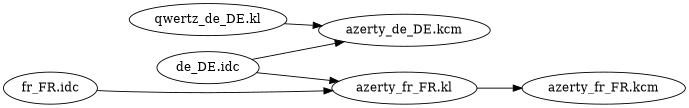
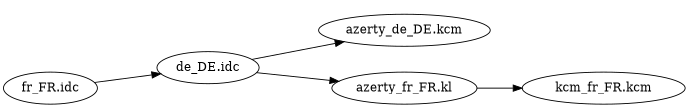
  digraph {
    rankdir=LR
    n1 [label="de_DE.idc"]
    n2 [label="azerty_de_DE.kcm"]
    n3 [label="azerty_fr_FR.kl"]
-   n4 [label="qwertz_de_DE.kl"]
    n5 [label="fr_FR.idc"]
-   n6 [label="azerty_fr_FR.kcm"]
+   n6 [label="kcm_fr_FR.kcm"]
    n1 -> n2
    n1 -> n3
    n3 -> n6
-   n4 -> n2
-   n5 -> n3
+   n5 -> n1
  }
